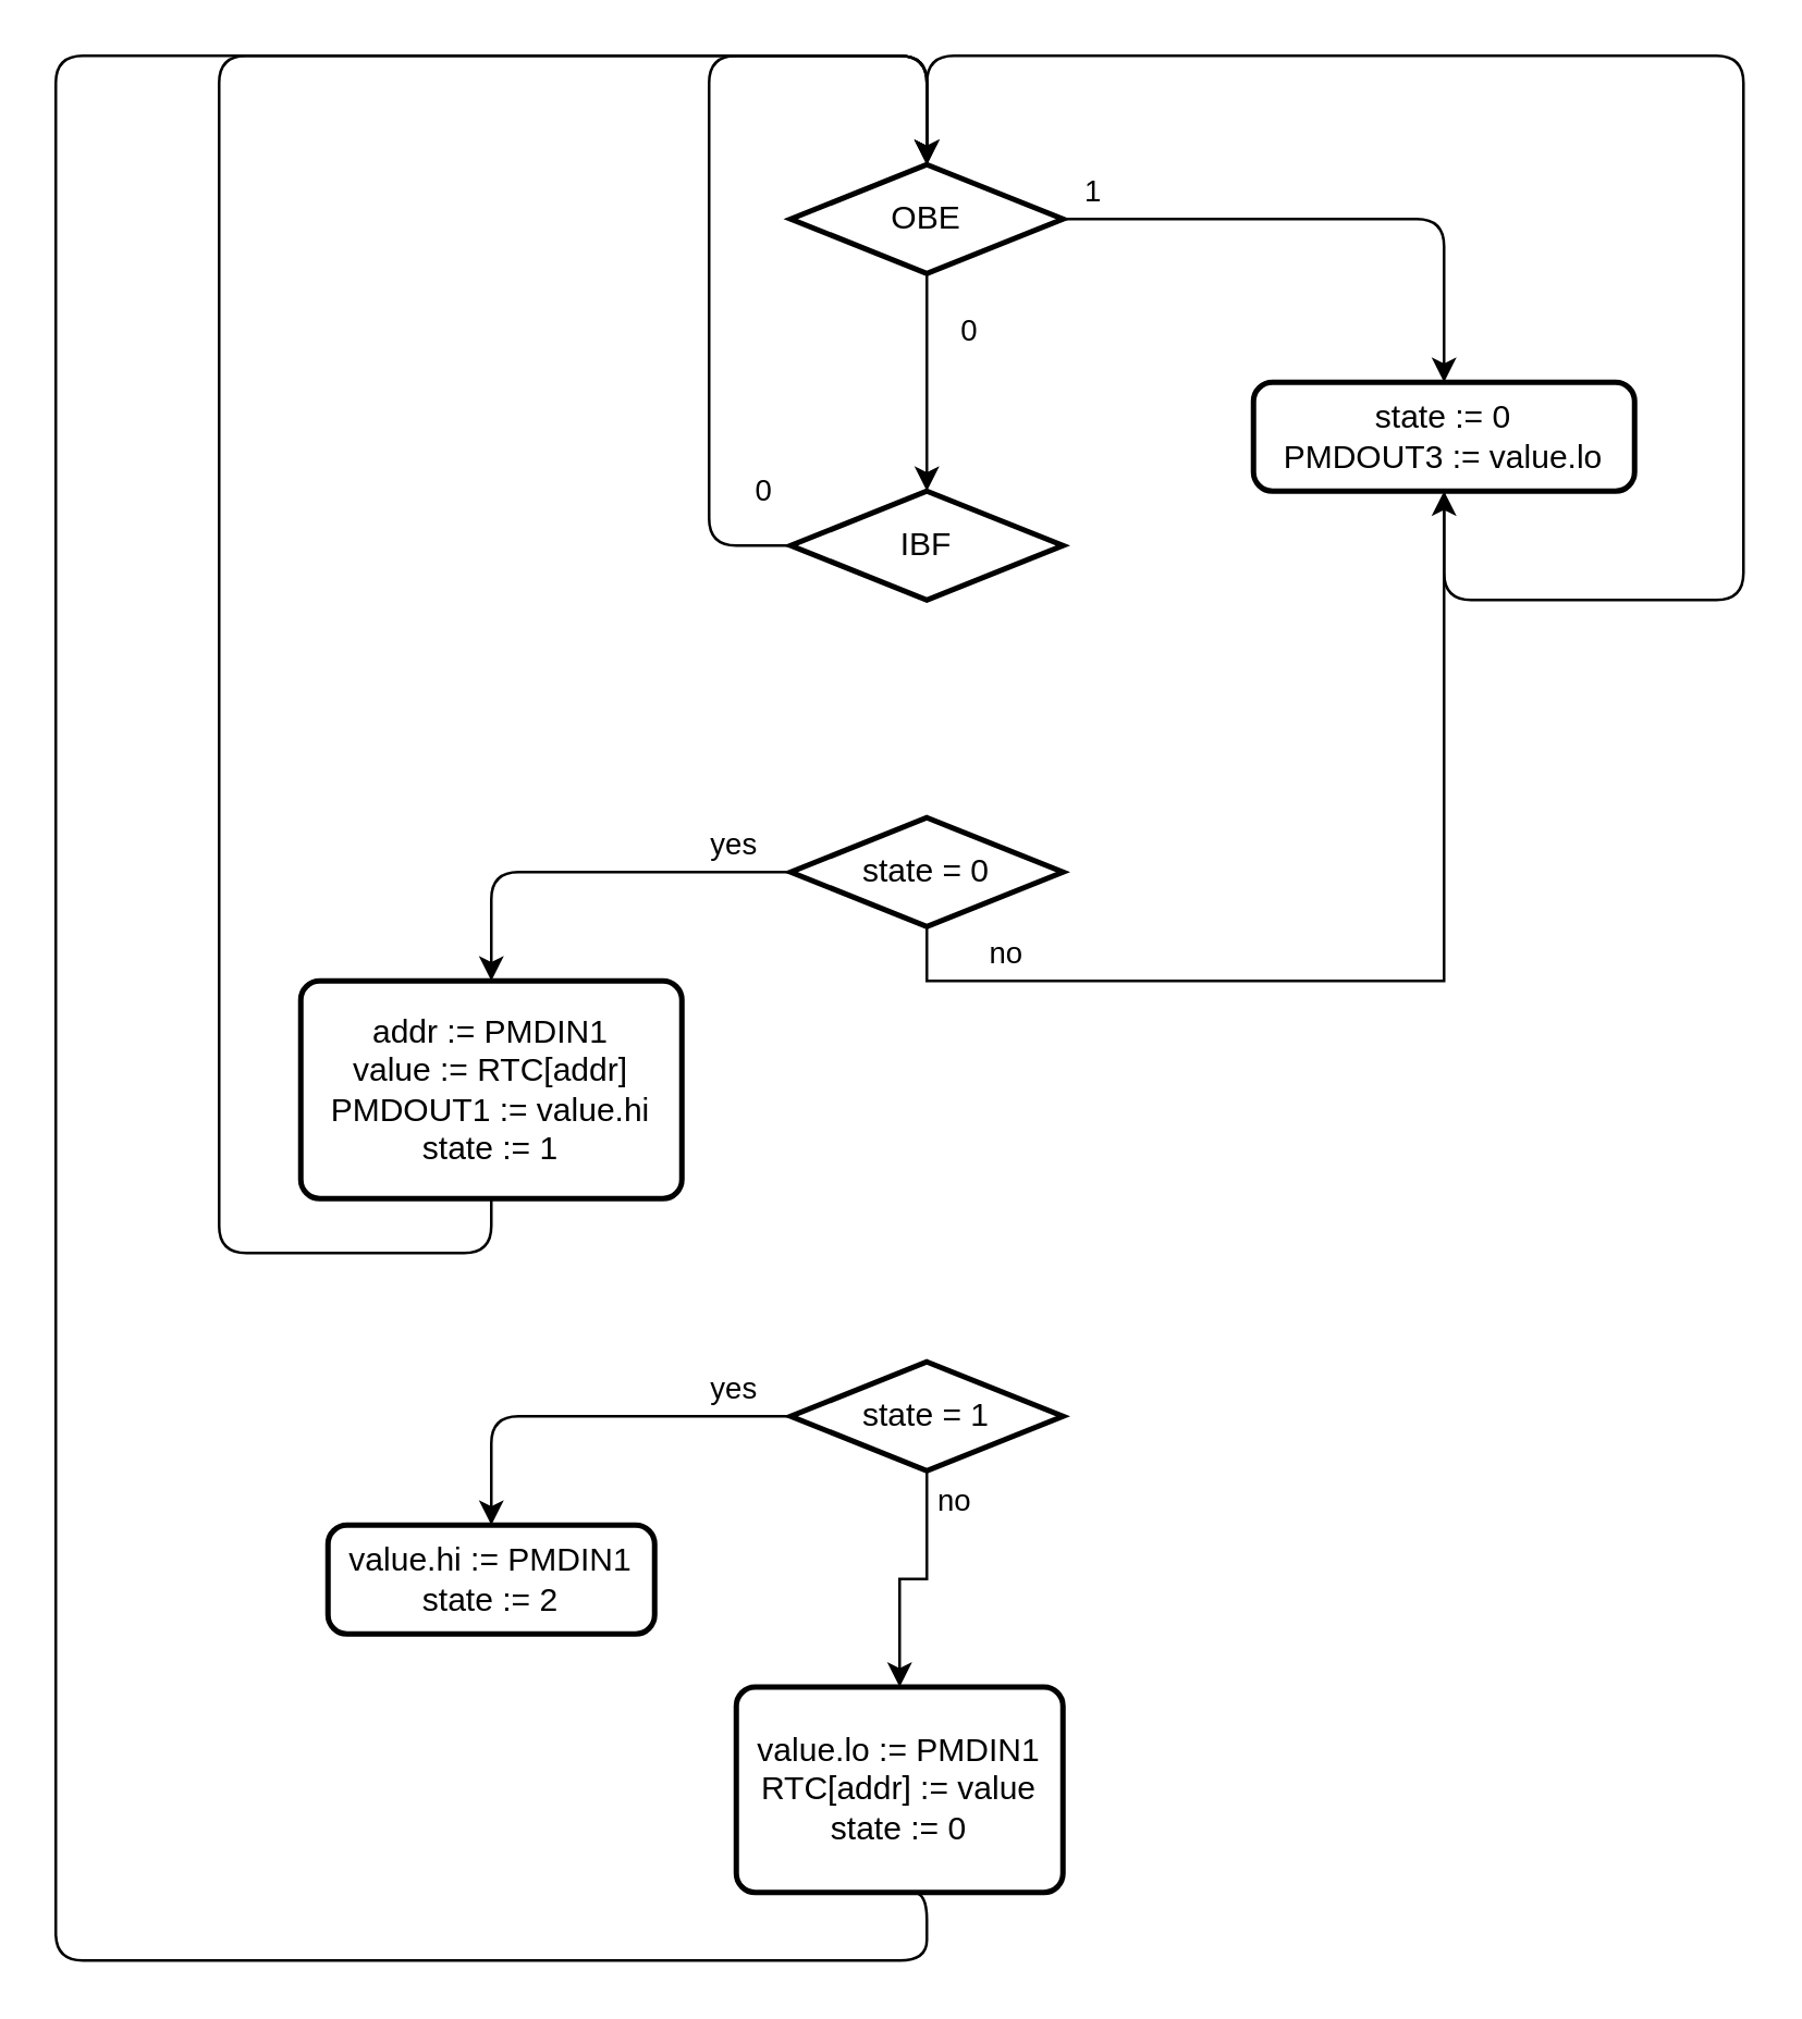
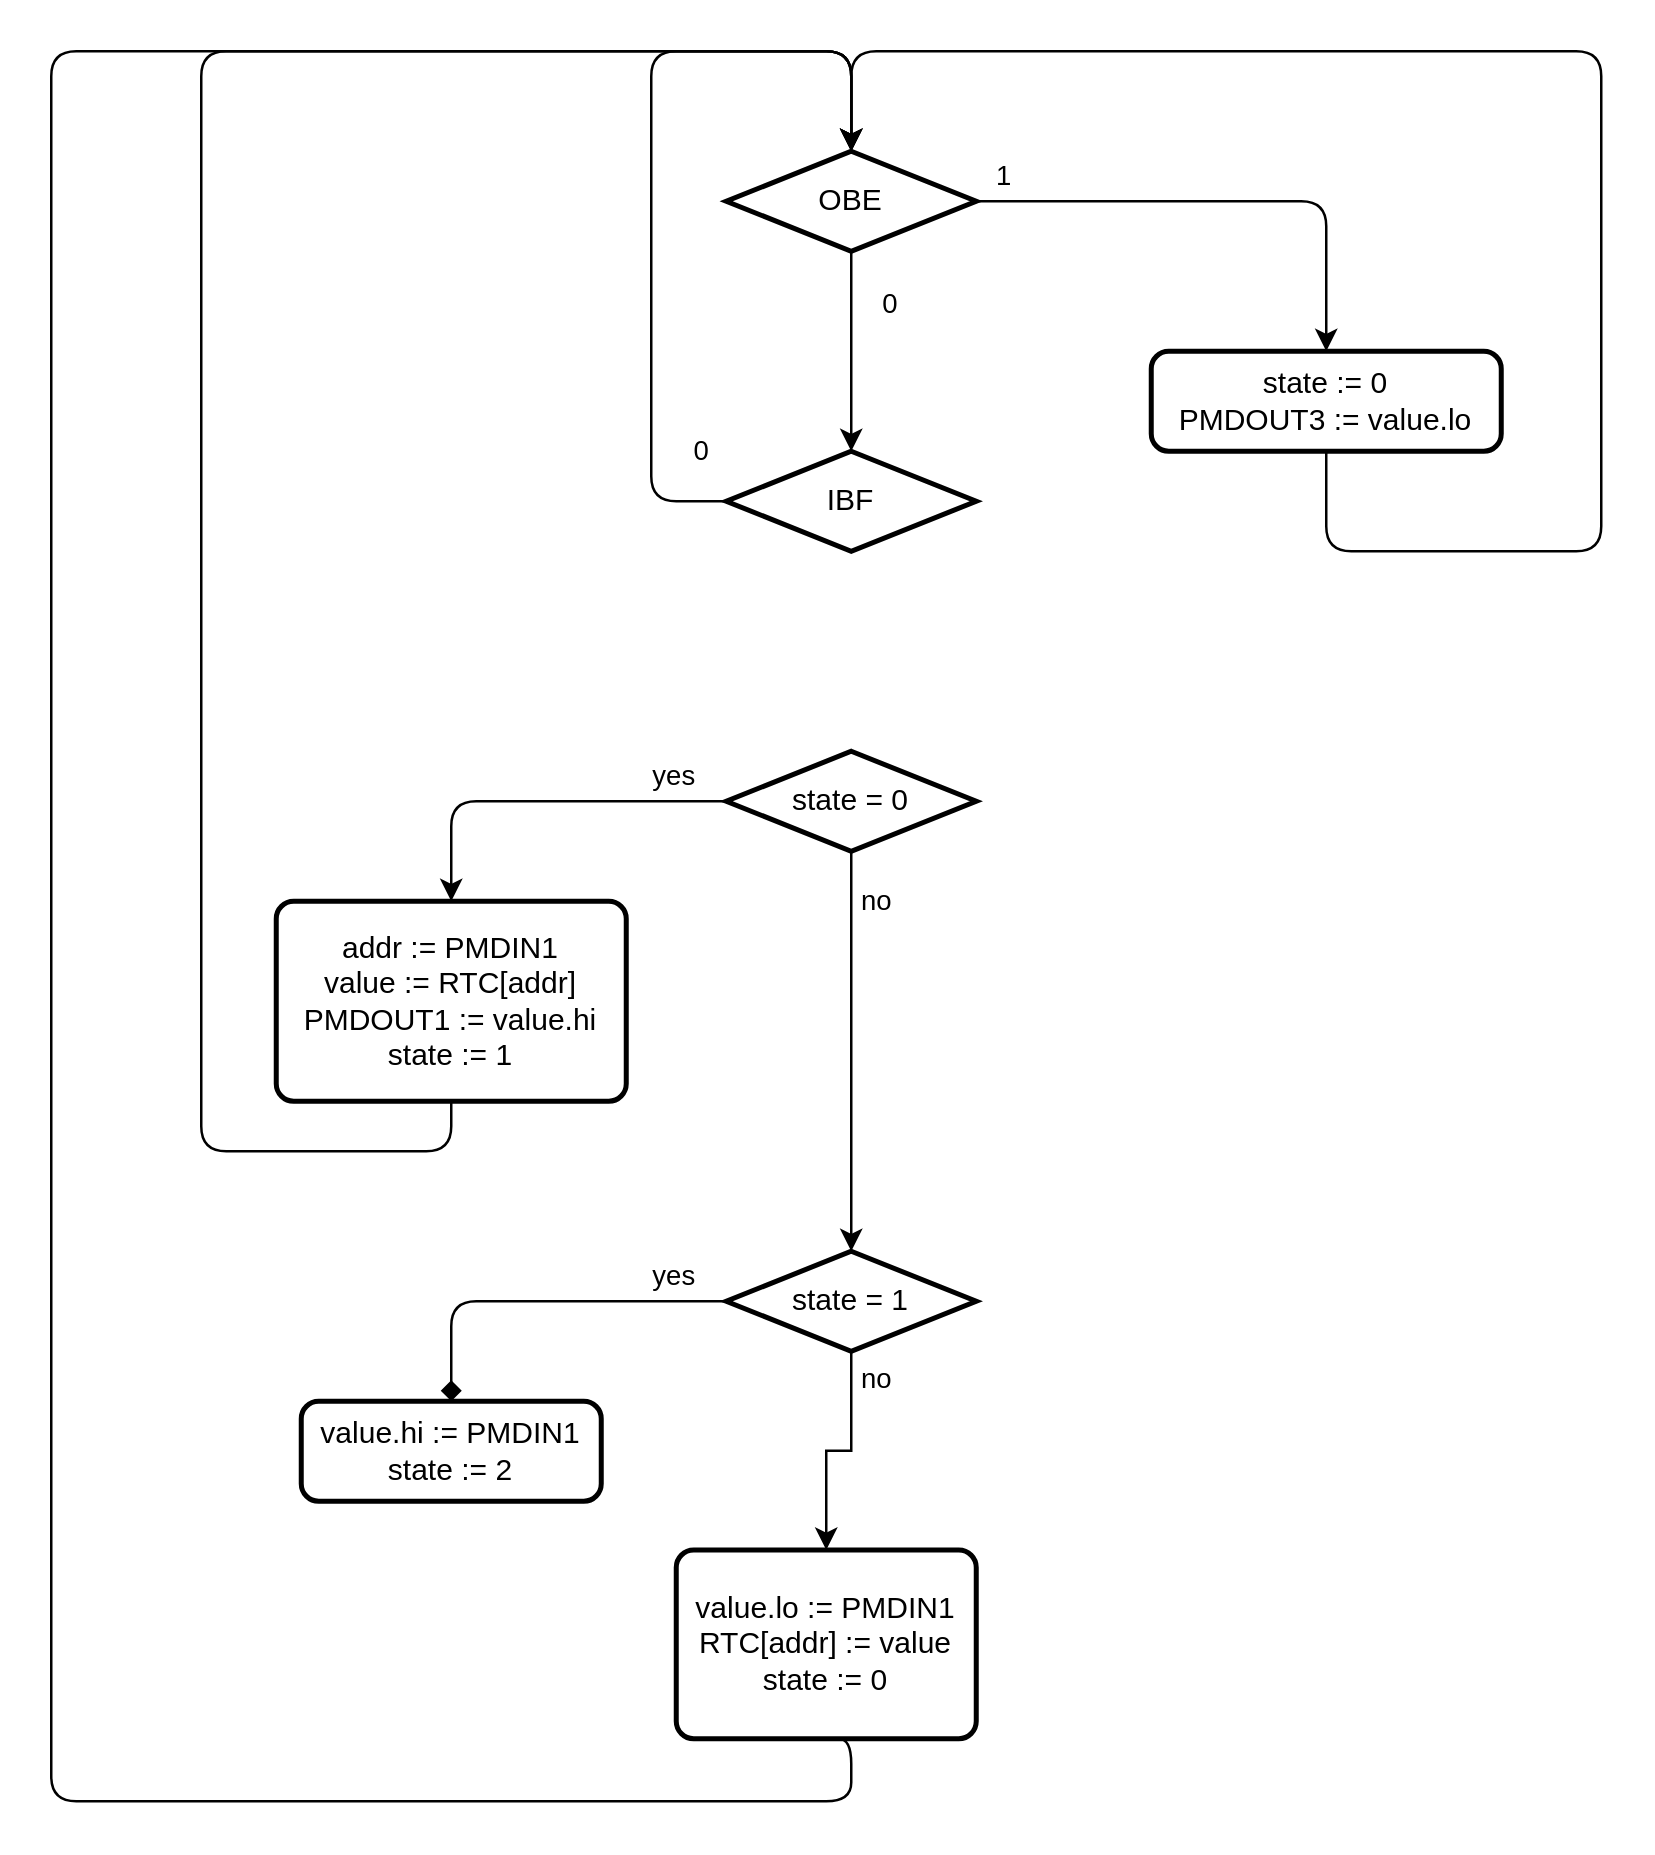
  <mxCell id="0" />
  <mxCell id="1" parent="0" />
  <mxCell id="2" value="0" style="endArrow=classic;html=1;exitX=0.5;exitY=1;exitDx=0;exitDy=0;exitPerimeter=0;entryX=0.5;entryY=0;entryDx=0;entryDy=0;entryPerimeter=0;labelPosition=left;verticalLabelPosition=top;align=right;verticalAlign=bottom;" edge="1" parent="1" source="4" target="5"><mxGeometry x="-0.25" y="20" width="50" height="50" relative="1" as="geometry"><mxPoint x="341.998" y="139" as="sourcePoint" /><mxPoint x="390" y="180" as="targetPoint" /><mxPoint as="offset" /></mxGeometry></mxCell>
  <mxCell id="3" value="1" style="edgeStyle=orthogonalEdgeStyle;rounded=1;orthogonalLoop=1;jettySize=auto;html=1;exitX=1;exitY=0.5;exitDx=0;exitDy=0;exitPerimeter=0;entryX=0.5;entryY=0;entryDx=0;entryDy=0;" edge="1" parent="1" source="4" target="14"><mxGeometry x="-0.889" y="10" relative="1" as="geometry"><mxPoint as="offset" /></mxGeometry></mxCell>
  <mxCell id="4" value="OBE" style="strokeWidth=2;html=1;shape=mxgraph.flowchart.decision;whiteSpace=wrap;" vertex="1" parent="1"><mxGeometry x="290" y="60" width="100" height="40" as="geometry" /></mxCell>
  <mxCell id="5" value="IBF" style="strokeWidth=2;html=1;shape=mxgraph.flowchart.decision;whiteSpace=wrap;" vertex="1" parent="1"><mxGeometry x="290" y="180" width="100" height="40" as="geometry" /></mxCell>
  <mxCell id="6" value="0" style="endArrow=classic;html=1;exitX=0;exitY=0.5;exitDx=0;exitDy=0;exitPerimeter=0;entryX=0.5;entryY=0;entryDx=0;entryDy=0;entryPerimeter=0;" edge="1" parent="1" source="5" target="4"><mxGeometry x="-0.697" y="-20" width="50" height="50" relative="1" as="geometry"><mxPoint x="290" y="290" as="sourcePoint" /><mxPoint x="340" y="240" as="targetPoint" /><Array as="points"><mxPoint x="260" y="200" /><mxPoint x="260" y="20" /><mxPoint x="340" y="20" /></Array><mxPoint as="offset" /></mxGeometry></mxCell>
- <mxCell id="7" value="no" style="edgeStyle=orthogonalEdgeStyle;rounded=0;orthogonalLoop=1;jettySize=auto;html=1;exitX=0.5;exitY=1;exitDx=0;exitDy=0;exitPerimeter=0;" edge="1" parent="1" source="9" target="14"><mxGeometry x="-0.75" y="10" relative="1" as="geometry"><mxPoint as="offset" /></mxGeometry></mxCell>
+ <mxCell id="7" value="no" style="edgeStyle=orthogonalEdgeStyle;rounded=0;orthogonalLoop=1;jettySize=auto;html=1;exitX=0.5;exitY=1;exitDx=0;exitDy=0;exitPerimeter=0;entryX=0.5;entryY=0;entryDx=0;entryDy=0;entryPerimeter=0;" edge="1" parent="1" source="9" target="12"><mxGeometry x="-0.75" y="10" relative="1" as="geometry"><mxPoint as="offset" /></mxGeometry></mxCell>
  <mxCell id="8" value="yes" style="edgeStyle=orthogonalEdgeStyle;rounded=1;orthogonalLoop=1;jettySize=auto;html=1;exitX=0;exitY=0.5;exitDx=0;exitDy=0;exitPerimeter=0;entryX=0.5;entryY=0;entryDx=0;entryDy=0;" edge="1" parent="1" source="9" target="19"><mxGeometry x="-0.714" y="-10" relative="1" as="geometry"><mxPoint as="offset" /></mxGeometry></mxCell>
  <mxCell id="9" value="state = 0" style="strokeWidth=2;html=1;shape=mxgraph.flowchart.decision;whiteSpace=wrap;" vertex="1" parent="1"><mxGeometry x="290" y="300" width="100" height="40" as="geometry" /></mxCell>
  <mxCell id="10" value="no" style="edgeStyle=orthogonalEdgeStyle;rounded=0;orthogonalLoop=1;jettySize=auto;html=1;exitX=0.5;exitY=1;exitDx=0;exitDy=0;exitPerimeter=0;entryX=0.5;entryY=0;entryDx=0;entryDy=0;" edge="1" parent="1" source="12" target="16"><mxGeometry x="-0.75" y="10" relative="1" as="geometry"><mxPoint as="offset" /></mxGeometry></mxCell>
- <mxCell id="11" value="yes" style="edgeStyle=orthogonalEdgeStyle;rounded=1;orthogonalLoop=1;jettySize=auto;html=1;exitX=0;exitY=0.5;exitDx=0;exitDy=0;exitPerimeter=0;entryX=0.5;entryY=0;entryDx=0;entryDy=0;" edge="1" parent="1" source="12" target="20"><mxGeometry x="-0.714" y="-10" relative="1" as="geometry"><mxPoint as="offset" /></mxGeometry></mxCell>
+ <mxCell id="11" value="yes" style="edgeStyle=orthogonalEdgeStyle;rounded=1;orthogonalLoop=1;jettySize=auto;html=1;exitX=0;exitY=0.5;exitDx=0;exitDy=0;exitPerimeter=0;entryX=0.5;entryY=0;entryDx=0;entryDy=0;endArrow=diamond;" edge="1" parent="1" source="12" target="20"><mxGeometry x="-0.714" y="-10" relative="1" as="geometry"><mxPoint as="offset" /></mxGeometry></mxCell>
  <mxCell id="12" value="state = 1" style="strokeWidth=2;html=1;shape=mxgraph.flowchart.decision;whiteSpace=wrap;" vertex="1" parent="1"><mxGeometry x="290" y="500" width="100" height="40" as="geometry" /></mxCell>
  <mxCell id="13" style="edgeStyle=orthogonalEdgeStyle;rounded=0;orthogonalLoop=1;jettySize=auto;html=1;exitX=0.5;exitY=1;exitDx=0;exitDy=0;exitPerimeter=0;" edge="1" parent="1" source="12" target="12"><mxGeometry relative="1" as="geometry" /></mxCell>
  <mxCell id="14" value="&lt;div&gt;state := 0&lt;/div&gt;&lt;div&gt;PMDOUT3 := value.lo&lt;br&gt;&lt;/div&gt;" style="rounded=1;whiteSpace=wrap;html=1;absoluteArcSize=1;arcSize=14;strokeWidth=2;" vertex="1" parent="1"><mxGeometry x="460" y="140" width="140" height="40" as="geometry" /></mxCell>
  <mxCell id="15" style="edgeStyle=orthogonalEdgeStyle;rounded=1;orthogonalLoop=1;jettySize=auto;html=1;exitX=0.5;exitY=1;exitDx=0;exitDy=0;entryX=0.5;entryY=0;entryDx=0;entryDy=0;entryPerimeter=0;" edge="1" parent="1" source="16" target="4"><mxGeometry relative="1" as="geometry"><Array as="points"><mxPoint x="340" y="720" /><mxPoint x="20" y="720" /><mxPoint x="20" y="20" /><mxPoint x="340" y="20" /></Array></mxGeometry></mxCell>
  <mxCell id="16" value="&lt;div align=&quot;center&quot;&gt;value.lo := PMDIN1&lt;/div&gt;&lt;div align=&quot;center&quot;&gt;RTC[addr] := value&lt;br&gt;&lt;/div&gt;&lt;div align=&quot;center&quot;&gt;state := 0&lt;br&gt;&lt;/div&gt;" style="rounded=1;whiteSpace=wrap;html=1;absoluteArcSize=1;arcSize=14;strokeWidth=2;align=center;" vertex="1" parent="1"><mxGeometry x="270" y="619.5" width="120" height="75.5" as="geometry" /></mxCell>
  <mxCell id="17" style="edgeStyle=orthogonalEdgeStyle;rounded=1;orthogonalLoop=1;jettySize=auto;html=1;exitX=0.5;exitY=1;exitDx=0;exitDy=0;entryX=0.5;entryY=0;entryDx=0;entryDy=0;entryPerimeter=0;" edge="1" parent="1" source="14" target="4"><mxGeometry relative="1" as="geometry"><mxPoint x="510" y="300" as="sourcePoint" /><Array as="points"><mxPoint x="530" y="220" /><mxPoint x="640" y="220" /><mxPoint x="640" y="20" /><mxPoint x="340" y="20" /></Array></mxGeometry></mxCell>
  <mxCell id="18" style="edgeStyle=orthogonalEdgeStyle;rounded=1;orthogonalLoop=1;jettySize=auto;html=1;exitX=0.5;exitY=1;exitDx=0;exitDy=0;entryX=0.5;entryY=0;entryDx=0;entryDy=0;entryPerimeter=0;" edge="1" parent="1" source="19" target="4"><mxGeometry relative="1" as="geometry"><Array as="points"><mxPoint x="180" y="460" /><mxPoint x="80" y="460" /><mxPoint x="80" y="20" /><mxPoint x="340" y="20" /></Array></mxGeometry></mxCell>
  <mxCell id="19" value="&lt;div align=&quot;center&quot;&gt;addr := PMDIN1&lt;/div&gt;value := RTC[addr]&lt;br&gt;&lt;div&gt;PMDOUT1 := value.hi&lt;/div&gt;&lt;div&gt;&lt;div align=&quot;center&quot;&gt;state := 1&lt;/div&gt;&lt;/div&gt;" style="rounded=1;whiteSpace=wrap;html=1;absoluteArcSize=1;arcSize=14;strokeWidth=2;align=center;" vertex="1" parent="1"><mxGeometry x="110" y="360" width="140" height="80" as="geometry" /></mxCell>
  <mxCell id="20" value="&lt;div align=&quot;center&quot;&gt;value.hi := PMDIN1&lt;/div&gt;&lt;div align=&quot;center&quot;&gt;state := 2&lt;br&gt;&lt;/div&gt;" style="rounded=1;whiteSpace=wrap;html=1;absoluteArcSize=1;arcSize=14;strokeWidth=2;align=center;" vertex="1" parent="1"><mxGeometry x="120" y="560" width="120" height="40" as="geometry" /></mxCell>
